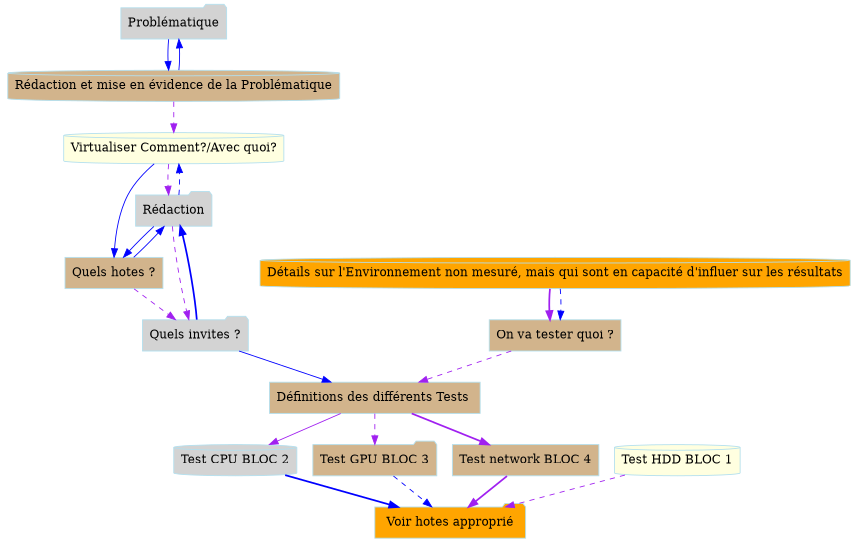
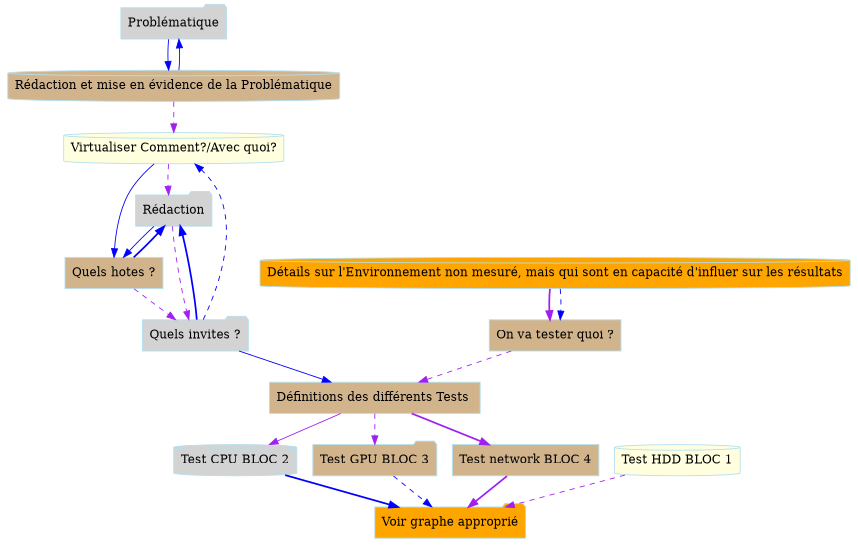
  digraph {
    node [color=lightblue2 fillcolor=tan shape=folder style=filled]
    edge [color=blue style=dashed]
    "Problématique" [fillcolor=lightgrey]
    "Rédaction et mise en évidence de la Problématique" [shape=cylinder]
    "Virtualiser Comment?/Avec quoi?" [fillcolor=lightyellow shape=cylinder]
    "Rédaction" [fillcolor=lightgrey]
    "Quels hotes ?" [shape=box]
    "Quels invites ?" [fillcolor=lightgrey]
    "Définitions des différents Tests " [shape=box]
    "Test CPU BLOC 2" [fillcolor=lightgrey shape=cylinder]
    "Test GPU BLOC 3"
    "Test network BLOC 4" [shape=box]
    "Test HDD BLOC 1" [fillcolor=lightyellow shape=cylinder]
-   "Voir graphe approprié" [fillcolor=orange label="Voir hotes approprié"]
+   "Voir graphe approprié" [fillcolor=orange]
    "On va tester quoi ?" [shape=box]
    "Détails sur l'Environnement non mesuré, mais qui sont en capacité d'influer sur les résultats" [fillcolor=orange shape=cylinder]
    "Problématique" -> "Rédaction et mise en évidence de la Problématique" [style=solid]
    "Rédaction et mise en évidence de la Problématique" -> "Problématique" [style=solid]
    "Rédaction et mise en évidence de la Problématique" -> "Virtualiser Comment?/Avec quoi?" [color=purple]
    "Virtualiser Comment?/Avec quoi?" -> "Rédaction" [color=purple]
    "Virtualiser Comment?/Avec quoi?" -> "Quels hotes ?" [style=solid]
-   "Rédaction" -> "Virtualiser Comment?/Avec quoi?"
+   "Quels invites ?" -> "Virtualiser Comment?/Avec quoi?"
    "Rédaction" -> "Quels hotes ?" [style=solid]
    "Rédaction" -> "Quels invites ?" [color=purple]
-   "Quels hotes ?" -> "Rédaction" [style=solid]
+   "Quels hotes ?" -> "Rédaction" [style=bold]
    "Quels hotes ?" -> "Quels invites ?" [color=purple]
    "Quels invites ?" -> "Rédaction" [style=bold]
    "Quels invites ?" -> "Définitions des différents Tests " [style=solid]
    "Définitions des différents Tests " -> "Test CPU BLOC 2" [color=purple style=solid]
    "Définitions des différents Tests " -> "Test GPU BLOC 3" [color=purple]
    "Définitions des différents Tests " -> "Test network BLOC 4" [color=purple style=bold]
    "Test CPU BLOC 2" -> "Voir graphe approprié" [style=bold]
    "Test GPU BLOC 3" -> "Voir graphe approprié"
    "Test network BLOC 4" -> "Voir graphe approprié" [color=purple style=bold]
    "Test HDD BLOC 1" -> "Voir graphe approprié" [color=purple]
    "On va tester quoi ?" -> "Définitions des différents Tests " [color=purple]
    "Détails sur l'Environnement non mesuré, mais qui sont en capacité d'influer sur les résultats" -> "On va tester quoi ?" [color=purple style=bold]
    "Détails sur l'Environnement non mesuré, mais qui sont en capacité d'influer sur les résultats" -> "On va tester quoi ?"
  }
